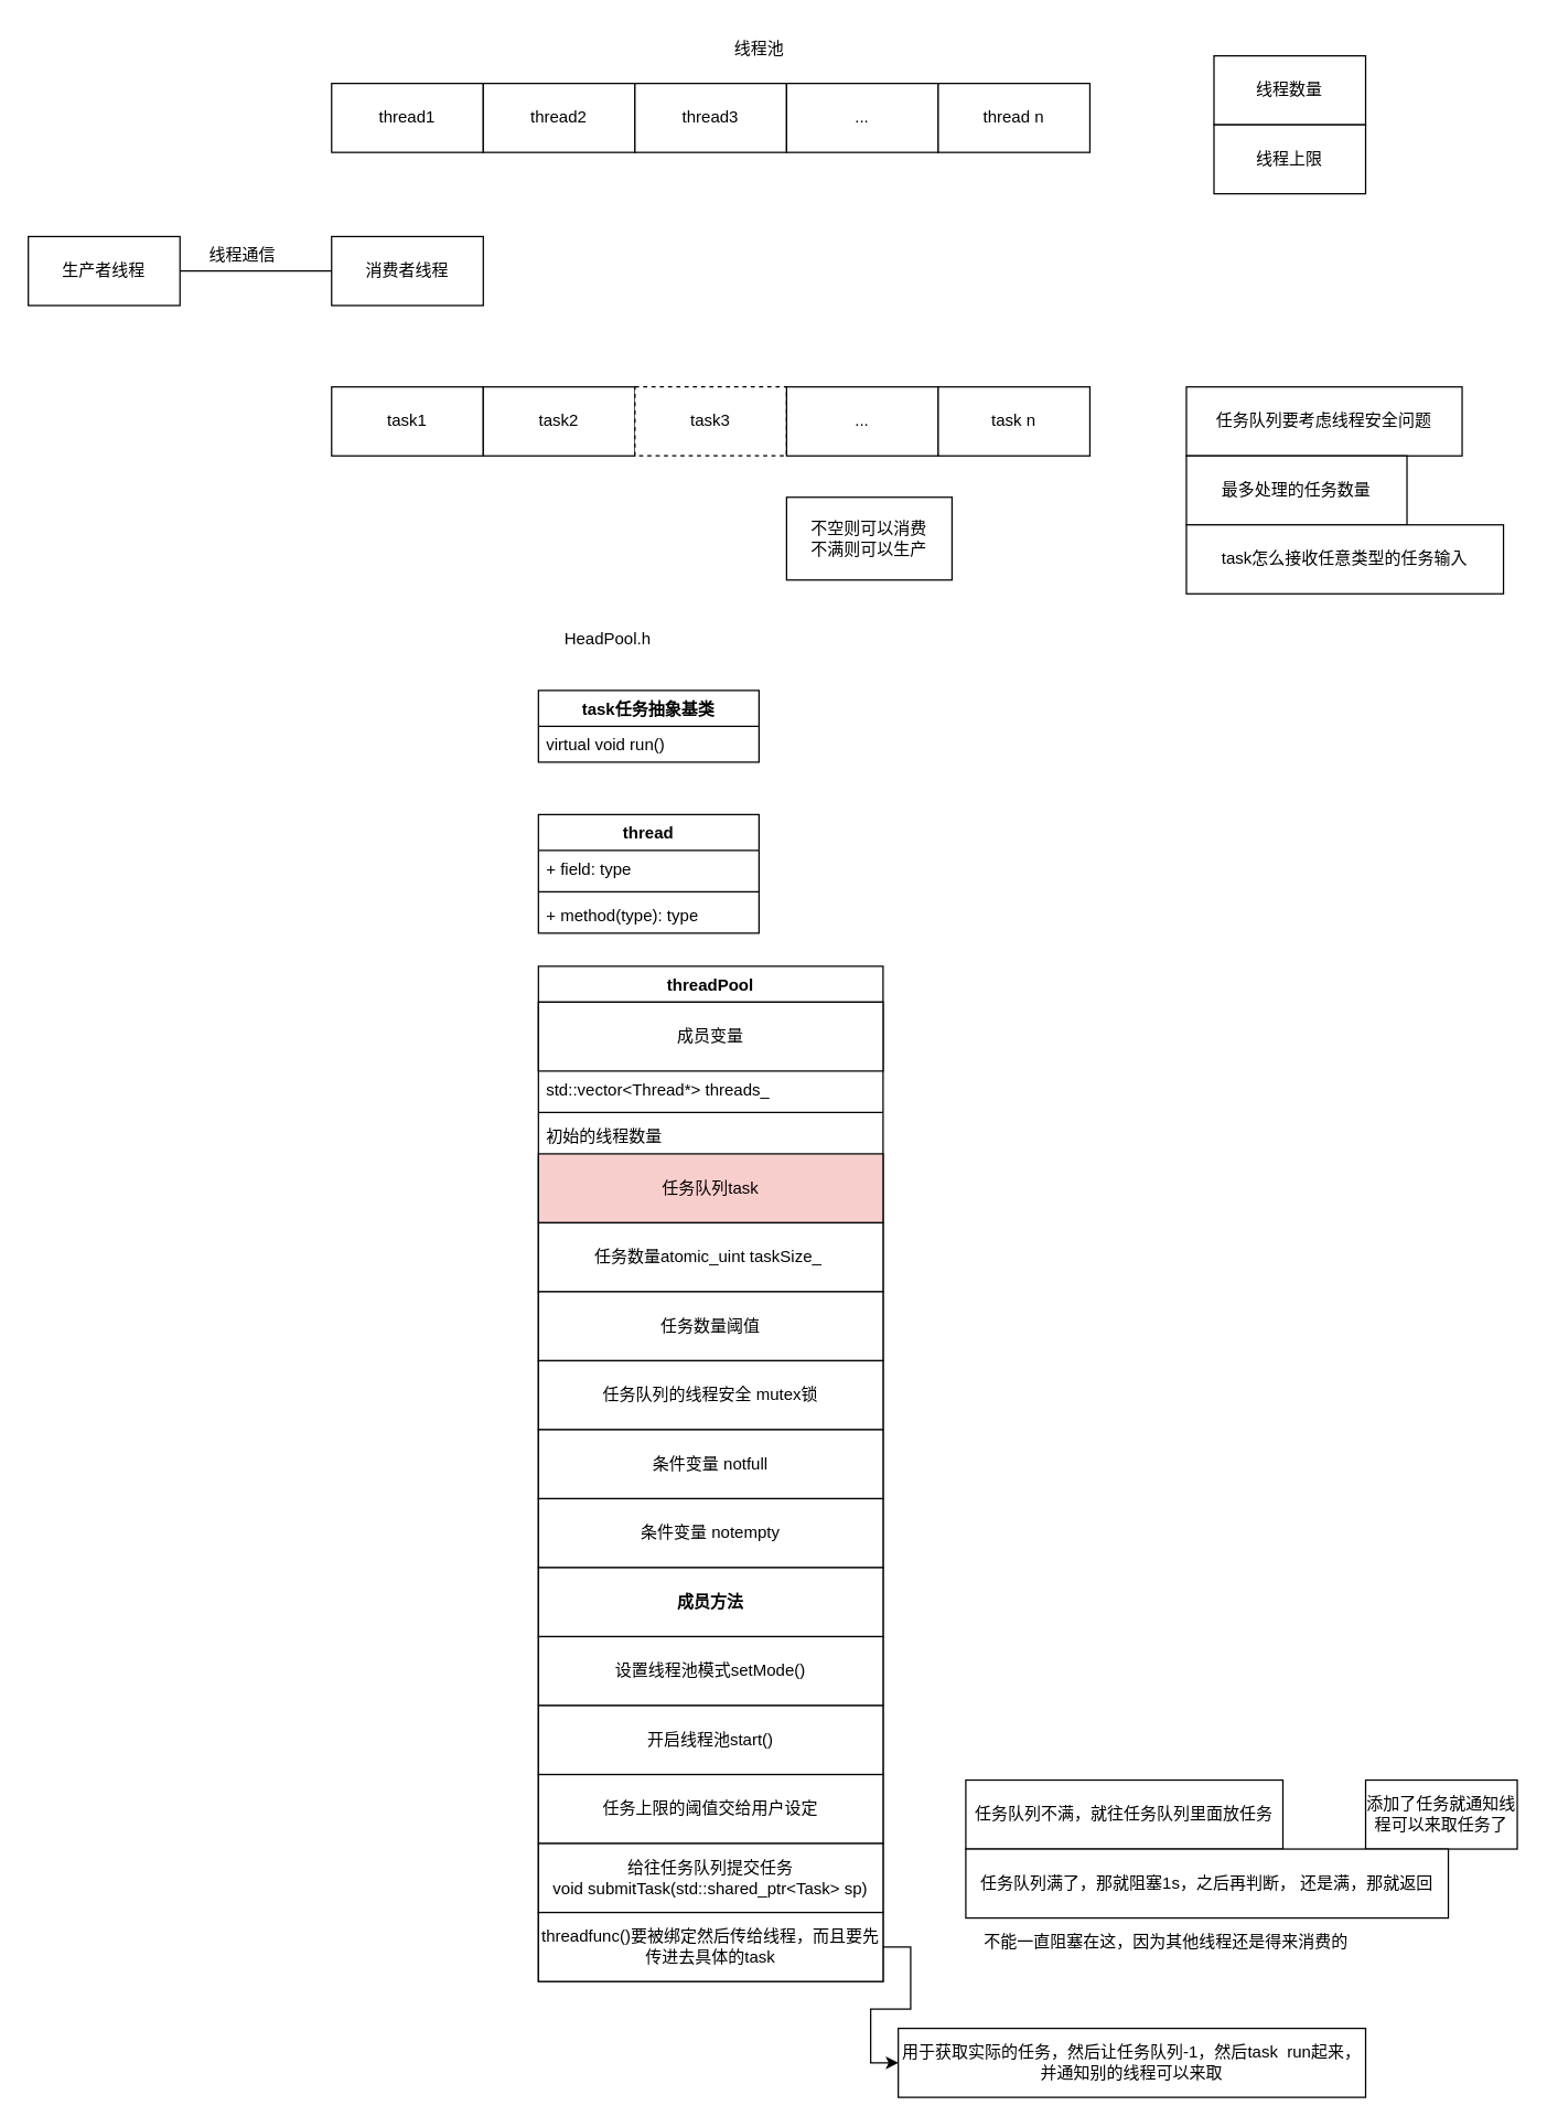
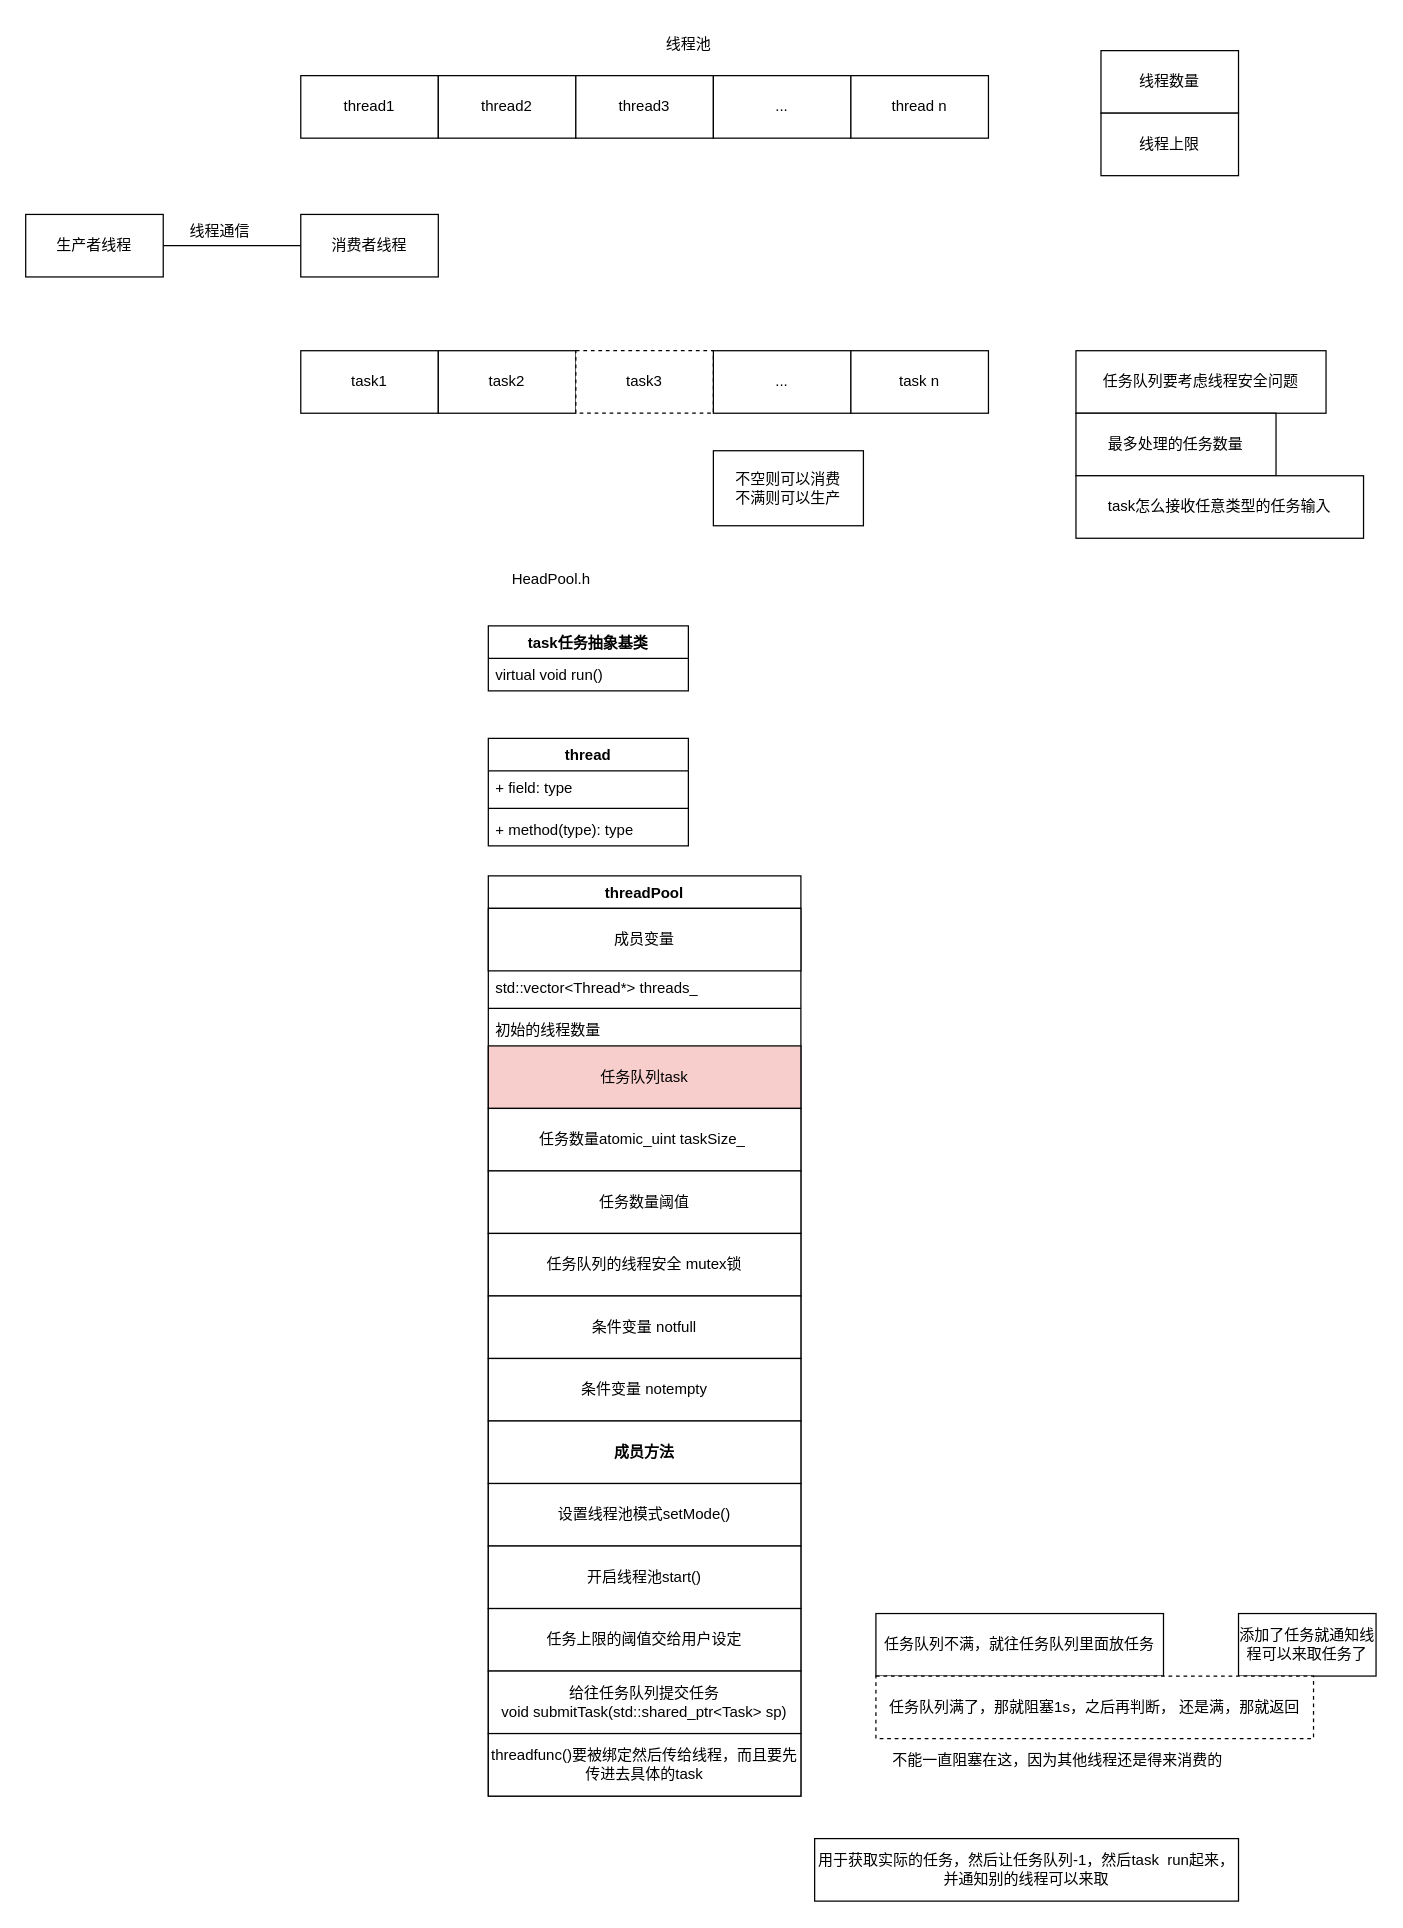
  <mxCell id="0" />
  <mxCell id="1" parent="0" />
  <mxCell id="2" value="thread" style="swimlane;fontStyle=1;align=center;verticalAlign=top;childLayout=stackLayout;horizontal=1;startSize=26;horizontalStack=0;resizeParent=1;resizeParentMax=0;resizeLast=0;collapsible=1;marginBottom=0;whiteSpace=wrap;html=1;" vertex="1" parent="1"><mxGeometry x="390" y="590" width="160" height="86" as="geometry" /></mxCell>
  <mxCell id="3" value="+ field: type" style="text;strokeColor=none;fillColor=none;align=left;verticalAlign=top;spacingLeft=4;spacingRight=4;overflow=hidden;rotatable=0;points=[[0,0.5],[1,0.5]];portConstraint=eastwest;whiteSpace=wrap;html=1;" vertex="1" parent="2"><mxGeometry y="26" width="160" height="26" as="geometry" /></mxCell>
  <mxCell id="4" value="" style="line;strokeWidth=1;fillColor=none;align=left;verticalAlign=middle;spacingTop=-1;spacingLeft=3;spacingRight=3;rotatable=0;labelPosition=right;points=[];portConstraint=eastwest;strokeColor=inherit;" vertex="1" parent="2"><mxGeometry y="52" width="160" height="8" as="geometry" /></mxCell>
  <mxCell id="5" value="+ method(type): type" style="text;strokeColor=none;fillColor=none;align=left;verticalAlign=top;spacingLeft=4;spacingRight=4;overflow=hidden;rotatable=0;points=[[0,0.5],[1,0.5]];portConstraint=eastwest;whiteSpace=wrap;html=1;" vertex="1" parent="2"><mxGeometry y="60" width="160" height="26" as="geometry" /></mxCell>
  <mxCell id="6" value="thread1" style="html=1;whiteSpace=wrap;" vertex="1" parent="1"><mxGeometry x="240" y="60" width="110" height="50" as="geometry" /></mxCell>
  <mxCell id="7" value="thread2" style="html=1;whiteSpace=wrap;" vertex="1" parent="1"><mxGeometry x="350" y="60" width="110" height="50" as="geometry" /></mxCell>
  <mxCell id="8" value="thread3" style="html=1;whiteSpace=wrap;" vertex="1" parent="1"><mxGeometry x="460" y="60" width="110" height="50" as="geometry" /></mxCell>
  <mxCell id="9" value="线程池" style="text;html=1;align=center;verticalAlign=middle;resizable=0;points=[];autosize=1;strokeColor=none;fillColor=none;" vertex="1" parent="1"><mxGeometry x="520" y="20" width="60" height="30" as="geometry" /></mxCell>
  <mxCell id="10" value="..." style="html=1;whiteSpace=wrap;" vertex="1" parent="1"><mxGeometry x="570" y="60" width="110" height="50" as="geometry" /></mxCell>
  <mxCell id="11" value="thread n" style="html=1;whiteSpace=wrap;" vertex="1" parent="1"><mxGeometry x="680" y="60" width="110" height="50" as="geometry" /></mxCell>
  <mxCell id="12" value="task1" style="html=1;whiteSpace=wrap;" vertex="1" parent="1"><mxGeometry x="240" y="280" width="110" height="50" as="geometry" /></mxCell>
  <mxCell id="13" value="task2" style="html=1;whiteSpace=wrap;" vertex="1" parent="1"><mxGeometry x="350" y="280" width="110" height="50" as="geometry" /></mxCell>
  <mxCell id="14" value="task3" style="html=1;whiteSpace=wrap;dashed=1;" vertex="1" parent="1"><mxGeometry x="460" y="280" width="110" height="50" as="geometry" /></mxCell>
  <mxCell id="15" value="..." style="html=1;whiteSpace=wrap;" vertex="1" parent="1"><mxGeometry x="570" y="280" width="110" height="50" as="geometry" /></mxCell>
  <mxCell id="16" value="task n" style="html=1;whiteSpace=wrap;" vertex="1" parent="1"><mxGeometry x="680" y="280" width="110" height="50" as="geometry" /></mxCell>
  <mxCell id="17" value="线程数量" style="html=1;whiteSpace=wrap;" vertex="1" parent="1"><mxGeometry x="880" y="40" width="110" height="50" as="geometry" /></mxCell>
  <mxCell id="18" value="线程上限" style="html=1;whiteSpace=wrap;" vertex="1" parent="1"><mxGeometry x="880" y="90" width="110" height="50" as="geometry" /></mxCell>
  <mxCell id="19" value="任务队列要考虑线程安全问题" style="html=1;whiteSpace=wrap;" vertex="1" parent="1"><mxGeometry x="860" y="280" width="200" height="50" as="geometry" /></mxCell>
  <mxCell id="20" value="最多处理的任务数量" style="html=1;whiteSpace=wrap;" vertex="1" parent="1"><mxGeometry x="860" y="330" width="160" height="50" as="geometry" /></mxCell>
  <mxCell id="21" value="task怎么接收任意类型的任务输入" style="html=1;whiteSpace=wrap;" vertex="1" parent="1"><mxGeometry x="860" y="380" width="230" height="50" as="geometry" /></mxCell>
  <mxCell id="22" value="生产者线程" style="html=1;whiteSpace=wrap;" vertex="1" parent="1"><mxGeometry x="20" y="171" width="110" height="50" as="geometry" /></mxCell>
  <mxCell id="23" value="消费者线程" style="html=1;whiteSpace=wrap;" vertex="1" parent="1"><mxGeometry x="240" y="171" width="110" height="50" as="geometry" /></mxCell>
  <mxCell id="24" value="" style="line;strokeWidth=1;fillColor=none;align=left;verticalAlign=middle;spacingTop=-1;spacingLeft=3;spacingRight=3;rotatable=0;labelPosition=right;points=[];portConstraint=eastwest;strokeColor=inherit;" vertex="1" parent="1"><mxGeometry x="130" y="192" width="110" height="8" as="geometry" /></mxCell>
  <mxCell id="25" value="线程通信" style="text;html=1;align=center;verticalAlign=middle;resizable=0;points=[];autosize=1;strokeColor=none;fillColor=none;" vertex="1" parent="1"><mxGeometry x="140" y="170" width="70" height="30" as="geometry" /></mxCell>
  <mxCell id="26" value="task任务抽象基类" style="swimlane;fontStyle=1;align=center;verticalAlign=top;childLayout=stackLayout;horizontal=1;startSize=26;horizontalStack=0;resizeParent=1;resizeParentMax=0;resizeLast=0;collapsible=1;marginBottom=0;whiteSpace=wrap;html=1;" vertex="1" parent="1"><mxGeometry x="390" y="500" width="160" height="52" as="geometry" /></mxCell>
  <mxCell id="27" value="virtual void run()" style="text;strokeColor=none;fillColor=none;align=left;verticalAlign=top;spacingLeft=4;spacingRight=4;overflow=hidden;rotatable=0;points=[[0,0.5],[1,0.5]];portConstraint=eastwest;whiteSpace=wrap;html=1;" vertex="1" parent="26"><mxGeometry y="26" width="160" height="26" as="geometry" /></mxCell>
  <mxCell id="28" value="threadPool" style="swimlane;fontStyle=1;align=center;verticalAlign=top;childLayout=stackLayout;horizontal=1;startSize=26;horizontalStack=0;resizeParent=1;resizeParentMax=0;resizeLast=0;collapsible=1;marginBottom=0;whiteSpace=wrap;html=1;" vertex="1" parent="1"><mxGeometry x="390" y="700" width="250" height="736" as="geometry" /></mxCell>
  <mxCell id="29" value="成员变量" style="html=1;whiteSpace=wrap;" vertex="1" parent="28"><mxGeometry y="26" width="250" height="50" as="geometry" /></mxCell>
  <mxCell id="30" value="std::vector&amp;lt;Thread*&amp;gt; threads_" style="text;strokeColor=none;fillColor=none;align=left;verticalAlign=top;spacingLeft=4;spacingRight=4;overflow=hidden;rotatable=0;points=[[0,0.5],[1,0.5]];portConstraint=eastwest;whiteSpace=wrap;html=1;" vertex="1" parent="28"><mxGeometry y="76" width="250" height="26" as="geometry" /></mxCell>
  <mxCell id="31" value="" style="line;strokeWidth=1;fillColor=none;align=left;verticalAlign=middle;spacingTop=-1;spacingLeft=3;spacingRight=3;rotatable=0;labelPosition=right;points=[];portConstraint=eastwest;strokeColor=inherit;" vertex="1" parent="28"><mxGeometry y="102" width="250" height="8" as="geometry" /></mxCell>
  <mxCell id="32" value="初始的线程数量" style="text;strokeColor=none;fillColor=none;align=left;verticalAlign=top;spacingLeft=4;spacingRight=4;overflow=hidden;rotatable=0;points=[[0,0.5],[1,0.5]];portConstraint=eastwest;whiteSpace=wrap;html=1;" vertex="1" parent="28"><mxGeometry y="110" width="250" height="26" as="geometry" /></mxCell>
  <mxCell id="33" value="任务队列task" style="html=1;whiteSpace=wrap;fillColor=#f8cecc;" vertex="1" parent="28"><mxGeometry y="136" width="250" height="50" as="geometry" /></mxCell>
  <mxCell id="34" value="任务数量atomic_uint taskSize_&amp;nbsp;" style="html=1;whiteSpace=wrap;" vertex="1" parent="28"><mxGeometry y="186" width="250" height="50" as="geometry" /></mxCell>
  <mxCell id="35" value="任务数量阈值" style="html=1;whiteSpace=wrap;" vertex="1" parent="28"><mxGeometry y="236" width="250" height="50" as="geometry" /></mxCell>
  <mxCell id="36" value="任务队列的线程安全 mutex锁" style="html=1;whiteSpace=wrap;" vertex="1" parent="28"><mxGeometry y="286" width="250" height="50" as="geometry" /></mxCell>
  <mxCell id="37" value="条件变量 notfull" style="html=1;whiteSpace=wrap;" vertex="1" parent="28"><mxGeometry y="336" width="250" height="50" as="geometry" /></mxCell>
  <mxCell id="38" value="条件变量 notempty" style="html=1;whiteSpace=wrap;" vertex="1" parent="28"><mxGeometry y="386" width="250" height="50" as="geometry" /></mxCell>
  <mxCell id="39" value="&lt;b&gt;成员方法&lt;/b&gt;" style="html=1;whiteSpace=wrap;" vertex="1" parent="28"><mxGeometry y="436" width="250" height="50" as="geometry" /></mxCell>
  <mxCell id="40" value="设置线程池模式setMode()" style="html=1;whiteSpace=wrap;" vertex="1" parent="28"><mxGeometry y="486" width="250" height="50" as="geometry" /></mxCell>
  <mxCell id="41" value="开启线程池start()" style="html=1;whiteSpace=wrap;" vertex="1" parent="28"><mxGeometry y="536" width="250" height="50" as="geometry" /></mxCell>
  <mxCell id="42" value="任务上限的阈值交给用户设定" style="html=1;whiteSpace=wrap;" vertex="1" parent="28"><mxGeometry y="586" width="250" height="50" as="geometry" /></mxCell>
  <mxCell id="43" value="给往任务队列提交任务&lt;div&gt;void submitTask(std::shared_ptr&amp;lt;Task&amp;gt; sp)&lt;/div&gt;" style="html=1;whiteSpace=wrap;" vertex="1" parent="28"><mxGeometry y="636" width="250" height="50" as="geometry" /></mxCell>
  <mxCell id="44" value="threadfunc()要被绑定然后传给线程，而且要先传进去具体的task" style="html=1;whiteSpace=wrap;" vertex="1" parent="28"><mxGeometry y="686" width="250" height="50" as="geometry" /></mxCell>
  <mxCell id="45" value="HeadPool.h" style="text;html=1;align=center;verticalAlign=middle;resizable=0;points=[];autosize=1;strokeColor=none;fillColor=none;" vertex="1" parent="1"><mxGeometry x="395" y="448" width="90" height="30" as="geometry" /></mxCell>
  <mxCell id="46" value="不空则可以消费&lt;div&gt;不满则可以生产&lt;/div&gt;" style="whiteSpace=wrap;html=1;" vertex="1" parent="1"><mxGeometry x="570" y="360" width="120" height="60" as="geometry" /></mxCell>
  <mxCell id="47" value="任务队列不满，就往任务队列里面放任务" style="html=1;whiteSpace=wrap;" vertex="1" parent="1"><mxGeometry x="700" y="1290" width="230" height="50" as="geometry" /></mxCell>
  <mxCell id="48" value="添加了任务就通知线程可以来取任务了" style="html=1;whiteSpace=wrap;" vertex="1" parent="1"><mxGeometry x="990" y="1290" width="110" height="50" as="geometry" /></mxCell>
- <mxCell id="49" value="任务队列满了，那就阻塞1s，之后再判断， 还是满，那就返回" style="html=1;whiteSpace=wrap;" vertex="1" parent="1"><mxGeometry x="700" y="1340" width="350" height="50" as="geometry" /></mxCell>
+ <mxCell id="49" value="任务队列满了，那就阻塞1s，之后再判断， 还是满，那就返回" style="html=1;whiteSpace=wrap;dashed=1;" vertex="1" parent="1"><mxGeometry x="700" y="1340" width="350" height="50" as="geometry" /></mxCell>
  <mxCell id="50" value="不能一直阻塞在这，因为其他线程还是得来消费的" style="text;html=1;align=center;verticalAlign=middle;resizable=0;points=[];autosize=1;strokeColor=none;fillColor=none;" vertex="1" parent="1"><mxGeometry x="700" y="1393" width="290" height="30" as="geometry" /></mxCell>
  <mxCell id="51" value="用于获取实际的任务，然后让任务队列-1，然后task&amp;nbsp; run起来，并通知别的线程可以来取" style="html=1;whiteSpace=wrap;" vertex="1" parent="1"><mxGeometry x="651" y="1470" width="339" height="50" as="geometry" /></mxCell>
- <mxCell id="52" style="edgeStyle=orthogonalEdgeStyle;rounded=0;orthogonalLoop=1;jettySize=auto;html=1;entryX=0;entryY=0.5;entryDx=0;entryDy=0;" edge="1" parent="1" source="44" target="51"><mxGeometry relative="1" as="geometry" /></mxCell>
